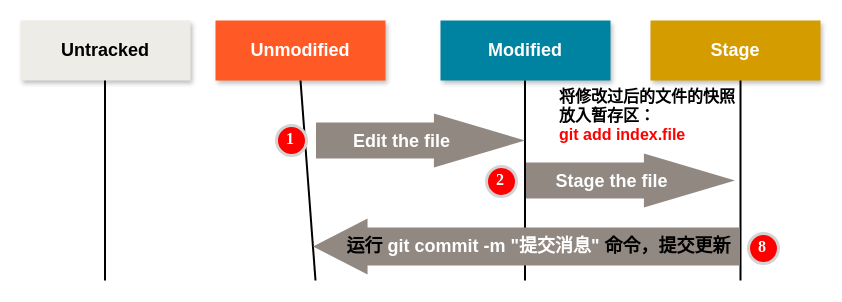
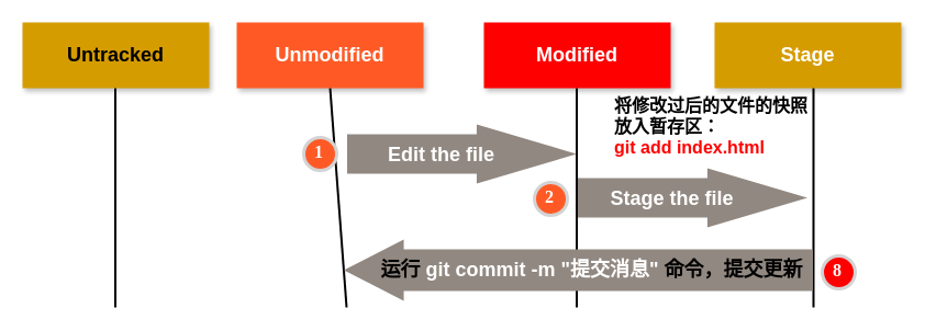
  <mxCell id="0" />
  <mxCell id="1" parent="0" />
  <mxCell id="2" value="&lt;font color=&quot;#ffffff&quot;&gt;&lt;span style=&quot;font-size: 18px;&quot;&gt;&lt;b&gt;Unmodified&lt;/b&gt;&lt;/span&gt;&lt;/font&gt;" style="rounded=0;whiteSpace=wrap;html=1;fillColor=#ff5a26;shadow=1;strokeColor=none;" parent="1" vertex="1"><mxGeometry x="215" y="20" width="170" height="60" as="geometry" /></mxCell>
- <mxCell id="3" value="&lt;font color=&quot;#ffffff&quot;&gt;&lt;span style=&quot;font-size: 18px;&quot;&gt;&lt;b&gt;Modified&lt;/b&gt;&lt;/span&gt;&lt;/font&gt;" style="rounded=0;whiteSpace=wrap;html=1;fillColor=#0083a0;shadow=1;strokeColor=none;" parent="1" vertex="1"><mxGeometry x="440" y="20" width="170" height="60" as="geometry" /></mxCell>
+ <mxCell id="3" value="&lt;font color=&quot;#ffffff&quot;&gt;&lt;span style=&quot;font-size: 18px;&quot;&gt;&lt;b&gt;Modified&lt;/b&gt;&lt;/span&gt;&lt;/font&gt;" style="rounded=0;whiteSpace=wrap;html=1;fillColor=#ff0000;shadow=1;strokeColor=none;" parent="1" vertex="1"><mxGeometry x="440" y="20" width="170" height="60" as="geometry" /></mxCell>
  <mxCell id="4" value="&lt;font color=&quot;#ffffff&quot;&gt;&lt;span style=&quot;font-size: 18px;&quot;&gt;&lt;b&gt;Stage&lt;br&gt;&lt;/b&gt;&lt;/span&gt;&lt;/font&gt;" style="rounded=0;whiteSpace=wrap;html=1;fillColor=#d59c00;shadow=1;strokeColor=none;" parent="1" vertex="1"><mxGeometry x="650" y="20" width="170" height="60" as="geometry" /></mxCell>
  <mxCell id="5" value="" style="endArrow=none;html=1;rounded=0;entryX=0.5;entryY=1;entryDx=0;entryDy=0;strokeWidth=2;" parent="1" target="2" edge="1"><mxGeometry width="50" height="50" relative="1" as="geometry"><mxPoint x="315" y="280" as="sourcePoint" /><mxPoint x="480" y="140" as="targetPoint" /></mxGeometry></mxCell>
  <mxCell id="6" value="" style="endArrow=none;html=1;rounded=0;entryX=0.5;entryY=1;entryDx=0;entryDy=0;strokeWidth=2;" parent="1" edge="1"><mxGeometry width="50" height="50" relative="1" as="geometry"><mxPoint x="524.5" y="280" as="sourcePoint" /><mxPoint x="524.5" y="80" as="targetPoint" /></mxGeometry></mxCell>
  <mxCell id="7" value="" style="endArrow=none;html=1;rounded=0;entryX=0.5;entryY=1;entryDx=0;entryDy=0;strokeWidth=2;" parent="1" edge="1"><mxGeometry width="50" height="50" relative="1" as="geometry"><mxPoint x="740" y="280" as="sourcePoint" /><mxPoint x="740" y="80" as="targetPoint" /></mxGeometry></mxCell>
  <mxCell id="8" value="" style="shape=flexArrow;endArrow=classic;html=1;rounded=0;width=36;endSize=30.03;strokeColor=none;fillColor=#918881;endWidth=17;" parent="1" edge="1"><mxGeometry width="50" height="50" relative="1" as="geometry"><mxPoint x="315" y="140" as="sourcePoint" /><mxPoint x="525" y="140" as="targetPoint" /></mxGeometry></mxCell>
  <mxCell id="9" value="&lt;span style=&quot;font-size: 18px;&quot;&gt;&lt;b&gt;&lt;font color=&quot;#ffffff&quot;&gt;Edit the file&lt;/font&gt;&lt;/b&gt;&lt;/span&gt;" style="edgeLabel;html=1;align=center;verticalAlign=middle;resizable=0;points=[];labelBackgroundColor=none;" parent="8" vertex="1" connectable="0"><mxGeometry x="-0.143" y="3" relative="1" as="geometry"><mxPoint x="-5" y="3" as="offset" /></mxGeometry></mxCell>
  <mxCell id="10" value="" style="shape=flexArrow;endArrow=classic;html=1;rounded=0;width=38;endSize=17.85;strokeColor=none;fillColor=#918881;endWidth=17;" parent="1" edge="1"><mxGeometry width="50" height="50" relative="1" as="geometry"><mxPoint x="740" y="246" as="sourcePoint" /><mxPoint x="312" y="246" as="targetPoint" /></mxGeometry></mxCell>
  <mxCell id="11" value="&lt;b&gt;&lt;font style=&quot;font-size: 18px;&quot;&gt;运行&lt;/font&gt;&lt;font color=&quot;#ffffff&quot; style=&quot;font-size: 18px;&quot;&gt; git commit -m &quot;提交消息&quot; &lt;/font&gt;&lt;font style=&quot;font-size: 18px;&quot;&gt;命令，提交更新&lt;br&gt;&lt;/font&gt;&lt;/b&gt;" style="edgeLabel;html=1;align=center;verticalAlign=middle;resizable=0;points=[];labelBackgroundColor=none;" parent="10" vertex="1" connectable="0"><mxGeometry x="-0.143" y="3" relative="1" as="geometry"><mxPoint x="-20" y="-4" as="offset" /></mxGeometry></mxCell>
- <mxCell id="12" value="&lt;span style=&quot;font-size: 18px;&quot;&gt;&lt;b&gt;Untracked&lt;/b&gt;&lt;/span&gt;" style="rounded=0;whiteSpace=wrap;html=1;fillColor=#eeece6;shadow=1;strokeColor=none;" parent="1" vertex="1"><mxGeometry x="20" y="20" width="170" height="60" as="geometry" /></mxCell>
+ <mxCell id="12" value="&lt;span style=&quot;font-size: 18px;&quot;&gt;&lt;b&gt;Untracked&lt;/b&gt;&lt;/span&gt;" style="rounded=0;whiteSpace=wrap;html=1;fillColor=#d59c00;shadow=1;strokeColor=none;" parent="1" vertex="1"><mxGeometry x="20" y="20" width="170" height="60" as="geometry" /></mxCell>
  <mxCell id="13" value="" style="endArrow=none;html=1;rounded=0;entryX=0.5;entryY=1;entryDx=0;entryDy=0;strokeWidth=2;" parent="1" edge="1"><mxGeometry width="50" height="50" relative="1" as="geometry"><mxPoint x="104.5" y="280" as="sourcePoint" /><mxPoint x="104.5" y="80" as="targetPoint" /></mxGeometry></mxCell>
- <mxCell id="14" value="&lt;font color=&quot;#ffffff&quot; style=&quot;font-size: 16px;&quot;&gt;&lt;b&gt;1&lt;/b&gt;&lt;/font&gt;" style="ellipse;whiteSpace=wrap;html=1;aspect=fixed;strokeWidth=3;fontFamily=Tahoma;spacingBottom=4;spacingRight=2;strokeColor=#d3d3d3;fillColor=#FF0000;" parent="1" vertex="1"><mxGeometry x="276" y="125" width="30" height="30" as="geometry" /></mxCell>
- <mxCell id="15" value="&lt;font color=&quot;#ffffff&quot; style=&quot;font-size: 16px;&quot;&gt;&lt;b&gt;2&lt;/b&gt;&lt;/font&gt;" style="ellipse;whiteSpace=wrap;html=1;aspect=fixed;strokeWidth=3;fontFamily=Tahoma;spacingBottom=4;spacingRight=2;strokeColor=#d3d3d3;fillColor=#FF0000;" parent="1" vertex="1"><mxGeometry x="486" y="166" width="30" height="30" as="geometry" /></mxCell>
+ <mxCell id="14" value="&lt;font color=&quot;#ffffff&quot; style=&quot;font-size: 16px;&quot;&gt;&lt;b&gt;1&lt;/b&gt;&lt;/font&gt;" style="ellipse;whiteSpace=wrap;html=1;aspect=fixed;strokeWidth=3;fontFamily=Tahoma;spacingBottom=4;spacingRight=2;strokeColor=#d3d3d3;fillColor=#ff5a26;" parent="1" vertex="1"><mxGeometry x="276" y="125" width="30" height="30" as="geometry" /></mxCell>
+ <mxCell id="15" value="&lt;font color=&quot;#ffffff&quot; style=&quot;font-size: 16px;&quot;&gt;&lt;b&gt;2&lt;/b&gt;&lt;/font&gt;" style="ellipse;whiteSpace=wrap;html=1;aspect=fixed;strokeWidth=3;fontFamily=Tahoma;spacingBottom=4;spacingRight=2;strokeColor=#d3d3d3;fillColor=#ff5a26;" parent="1" vertex="1"><mxGeometry x="486" y="166" width="30" height="30" as="geometry" /></mxCell>
  <mxCell id="16" value="" style="shape=flexArrow;endArrow=classic;html=1;rounded=0;width=36;endSize=30.03;strokeColor=none;fillColor=#918881;endWidth=17;" edge="1" parent="1"><mxGeometry width="50" height="50" relative="1" as="geometry"><mxPoint x="525" y="180" as="sourcePoint" /><mxPoint x="735" y="180" as="targetPoint" /></mxGeometry></mxCell>
  <mxCell id="17" value="&lt;span style=&quot;font-size: 18px;&quot;&gt;&lt;b&gt;&lt;font color=&quot;#ffffff&quot;&gt;Stage the file&lt;/font&gt;&lt;/b&gt;&lt;/span&gt;" style="edgeLabel;html=1;align=center;verticalAlign=middle;resizable=0;points=[];labelBackgroundColor=none;" vertex="1" connectable="0" parent="16"><mxGeometry x="-0.143" y="3" relative="1" as="geometry"><mxPoint x="-5" y="3" as="offset" /></mxGeometry></mxCell>
- <mxCell id="18" value="&lt;div style=&quot;text-align: left;&quot;&gt;&lt;span style=&quot;font-size: 16px; background-color: initial;&quot;&gt;&lt;b&gt;将修改过后的文件的快照放入暂存区：&lt;/b&gt;&lt;/span&gt;&lt;/div&gt;&lt;div style=&quot;text-align: left;&quot;&gt;&lt;span style=&quot;background-color: initial;&quot;&gt;&lt;font style=&quot;font-size: 16px;&quot; color=&quot;#ff0000&quot;&gt;&lt;b&gt;git add index.file&lt;/b&gt;&lt;/font&gt;&lt;/span&gt;&lt;/div&gt;" style="text;html=1;strokeColor=none;fillColor=none;align=center;verticalAlign=middle;whiteSpace=wrap;rounded=0;" vertex="1" parent="1"><mxGeometry x="558" y="90" width="193" height="50" as="geometry" /></mxCell>
+ <mxCell id="18" value="&lt;div style=&quot;text-align: left;&quot;&gt;&lt;span style=&quot;font-size: 16px; background-color: initial;&quot;&gt;&lt;b&gt;将修改过后的文件的快照放入暂存区：&lt;/b&gt;&lt;/span&gt;&lt;/div&gt;&lt;div style=&quot;text-align: left;&quot;&gt;&lt;span style=&quot;background-color: initial;&quot;&gt;&lt;font style=&quot;font-size: 16px;&quot; color=&quot;#ff0000&quot;&gt;&lt;b&gt;git add index.html&lt;/b&gt;&lt;/font&gt;&lt;/span&gt;&lt;/div&gt;" style="text;html=1;strokeColor=none;fillColor=none;align=center;verticalAlign=middle;whiteSpace=wrap;rounded=0;" vertex="1" parent="1"><mxGeometry x="558" y="90" width="193" height="50" as="geometry" /></mxCell>
  <mxCell id="19" value="&lt;font color=&quot;#ffffff&quot; style=&quot;font-size: 16px;&quot;&gt;&lt;b&gt;8&lt;/b&gt;&lt;/font&gt;" style="ellipse;whiteSpace=wrap;html=1;aspect=fixed;strokeWidth=3;fontFamily=Tahoma;spacingBottom=4;spacingRight=2;strokeColor=#d3d3d3;fillColor=#FF0000;" vertex="1" parent="1"><mxGeometry x="748" y="233" width="30" height="30" as="geometry" /></mxCell>
